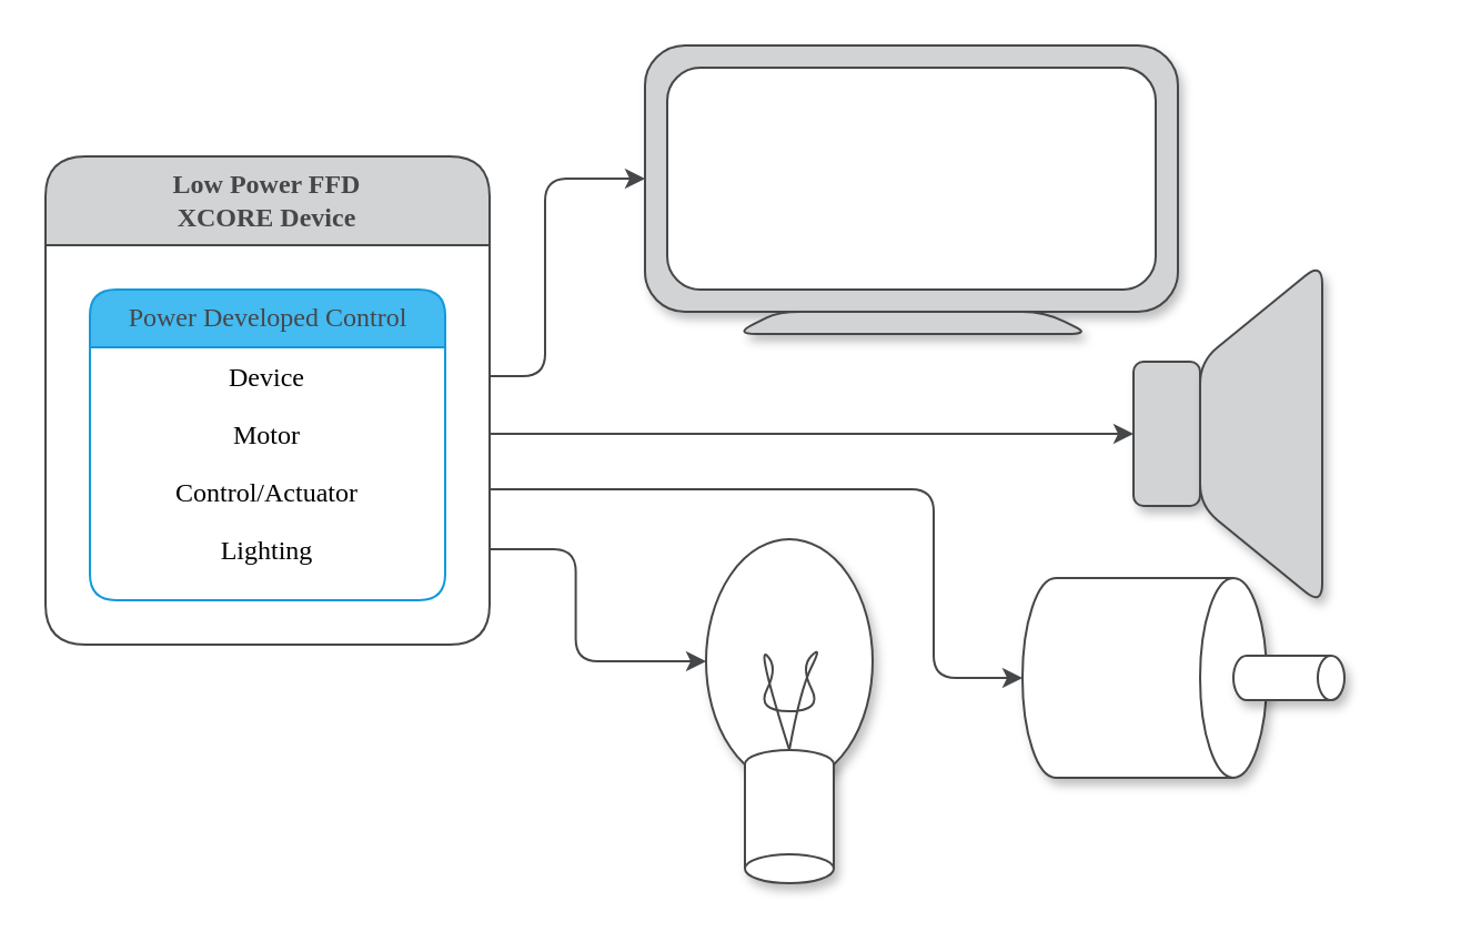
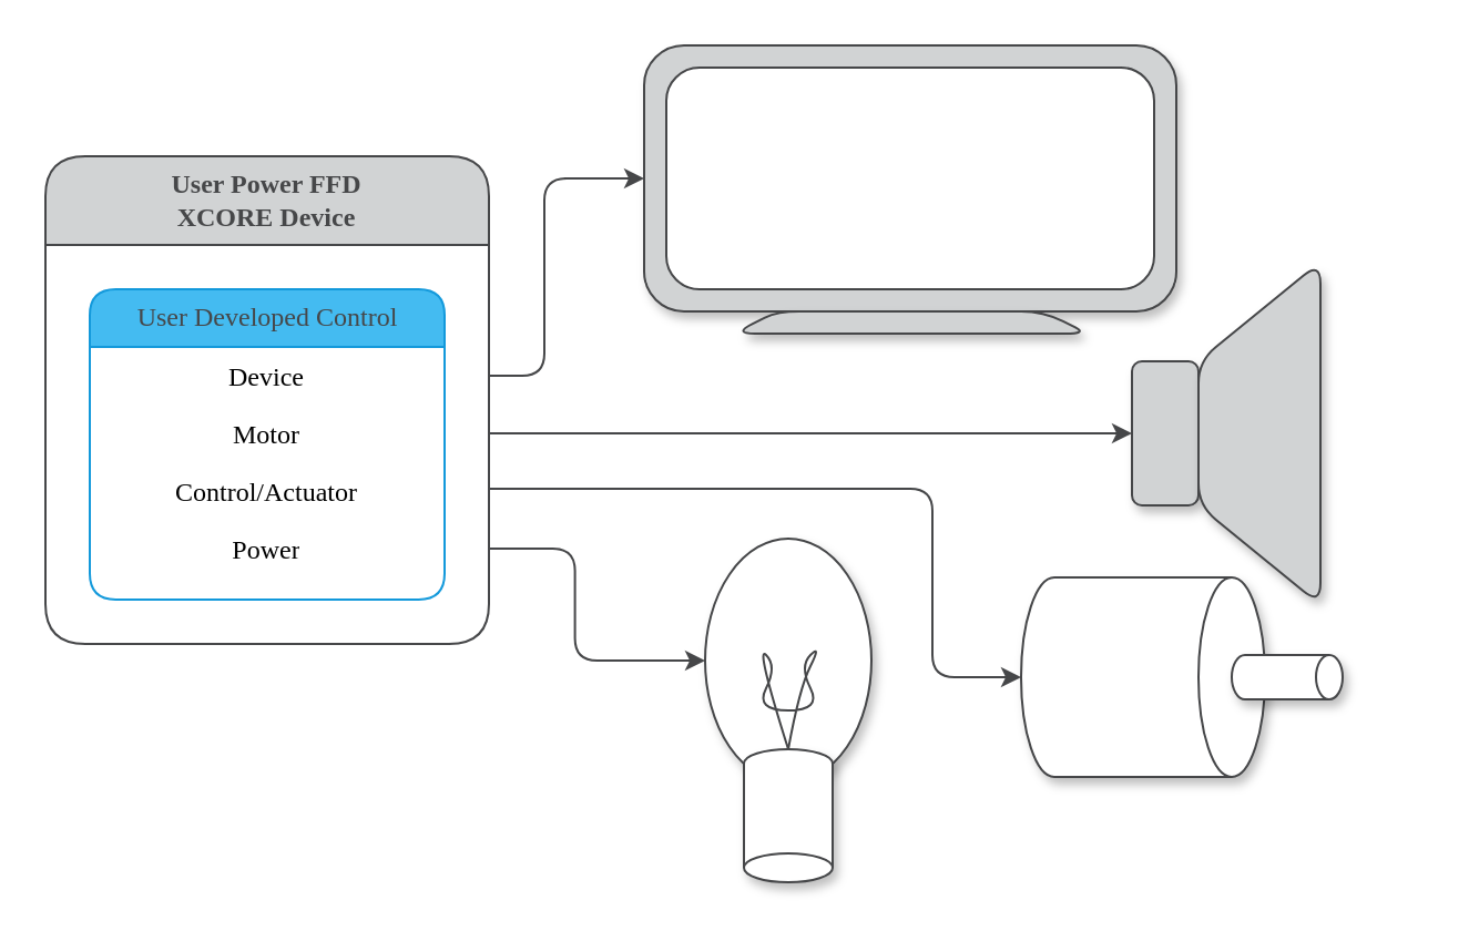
  <mxCell id="0" />
  <mxCell id="1" parent="0" />
  <mxCell id="2" value="" style="ellipse;whiteSpace=wrap;html=1;rotation=90;labelBackgroundColor=none;fillColor=#FFFFFF;strokeColor=#464749;fontColor=#464749;rounded=1;shadow=1;fontFamily=Arial Nova Light;" vertex="1" parent="1"><mxGeometry x="300" y="260" width="110" height="75" as="geometry" /></mxCell>
  <mxCell id="3" value="" style="rounded=1;whiteSpace=wrap;html=1;fontSize=16;labelBackgroundColor=none;fillColor=#D1D3D4;strokeColor=#464749;fontColor=#464749;shadow=1;fontFamily=Arial Nova Light;" vertex="1" parent="1"><mxGeometry x="510" y="162.5" width="30" height="65" as="geometry" /></mxCell>
  <mxCell id="4" value="" style="shape=trapezoid;perimeter=trapezoidPerimeter;whiteSpace=wrap;html=1;fixedSize=1;fontSize=16;rotation=-90;size=45;labelBackgroundColor=none;fillColor=#D1D3D4;strokeColor=#464749;fontColor=#464749;rounded=1;shadow=1;fontFamily=Arial Nova Light;" vertex="1" parent="1"><mxGeometry x="490" y="167.5" width="155" height="55" as="geometry" /></mxCell>
  <mxCell id="5" style="edgeStyle=orthogonalEdgeStyle;rounded=1;orthogonalLoop=1;jettySize=auto;html=1;labelBackgroundColor=none;strokeColor=#464749;fontColor=default;fontFamily=Arial Nova Light;entryX=0;entryY=0.5;entryDx=0;entryDy=0;exitX=1;exitY=0.5;exitDx=0;exitDy=0;" edge="1" parent="1" source="19" target="3"><mxGeometry relative="1" as="geometry"><mxPoint x="249.48" y="180.012" as="sourcePoint" /><mxPoint x="440" y="195" as="targetPoint" /></mxGeometry></mxCell>
  <mxCell id="6" style="edgeStyle=orthogonalEdgeStyle;rounded=1;orthogonalLoop=1;jettySize=auto;html=1;endArrow=classic;endFill=1;strokeWidth=1;startArrow=none;startFill=0;labelBackgroundColor=none;strokeColor=#464749;fontColor=default;fontFamily=Arial Nova Light;entryX=0.5;entryY=1;entryDx=0;entryDy=0;entryPerimeter=0;exitX=1;exitY=0.5;exitDx=0;exitDy=0;" edge="1" parent="1" source="20" target="9"><mxGeometry relative="1" as="geometry"><Array as="points"><mxPoint x="200" y="220" /><mxPoint x="420" y="220" /><mxPoint x="420" y="305" /></Array><mxPoint x="370" y="310" as="targetPoint" /><mxPoint x="240" y="230" as="sourcePoint" /></mxGeometry></mxCell>
  <mxCell id="7" style="edgeStyle=orthogonalEdgeStyle;rounded=1;orthogonalLoop=1;jettySize=auto;html=1;exitX=1;exitY=0.5;exitDx=0;exitDy=0;entryX=0.5;entryY=1;entryDx=0;entryDy=0;startArrow=none;startFill=0;endArrow=classic;endFill=1;strokeWidth=1;labelBackgroundColor=none;strokeColor=#464749;fontColor=default;fontFamily=Arial Nova Light;" edge="1" parent="1" source="21" target="2"><mxGeometry relative="1" as="geometry"><mxPoint x="250" y="264.625" as="sourcePoint" /></mxGeometry></mxCell>
  <mxCell id="8" style="edgeStyle=orthogonalEdgeStyle;rounded=1;orthogonalLoop=1;jettySize=auto;html=1;exitX=1;exitY=0.5;exitDx=0;exitDy=0;entryX=0;entryY=0.5;entryDx=0;entryDy=0;startArrow=none;startFill=0;endArrow=classic;endFill=1;strokeWidth=1;labelBackgroundColor=none;strokeColor=#464749;fontColor=default;fontFamily=Arial Nova Light;" edge="1" parent="1" source="18" target="13"><mxGeometry relative="1" as="geometry"><mxPoint x="248.18" y="149.667" as="sourcePoint" /></mxGeometry></mxCell>
  <mxCell id="9" value="" style="shape=cylinder3;whiteSpace=wrap;html=1;boundedLbl=1;backgroundOutline=1;size=15;rotation=90;labelBackgroundColor=none;fillColor=#FFFFFF;strokeColor=#464749;fontColor=#464749;rounded=1;shadow=1;fontFamily=Arial Nova Light;" vertex="1" parent="1"><mxGeometry x="470" y="250" width="90" height="110" as="geometry" /></mxCell>
  <mxCell id="10" value="" style="shape=cylinder3;whiteSpace=wrap;html=1;boundedLbl=1;backgroundOutline=1;size=6;rotation=90;labelBackgroundColor=none;fillColor=#FFFFFF;strokeColor=#464749;fontColor=#464749;rounded=1;shadow=1;fontFamily=Arial Nova Light;" vertex="1" parent="1"><mxGeometry x="570" y="280" width="20" height="50" as="geometry" /></mxCell>
  <mxCell id="11" value="" style="shape=cylinder3;whiteSpace=wrap;html=1;boundedLbl=1;backgroundOutline=1;size=6.5;rotation=-180;labelBackgroundColor=none;fillColor=#FFFFFF;strokeColor=#464749;fontColor=#464749;rounded=1;shadow=1;fontFamily=Arial Nova Light;" vertex="1" parent="1"><mxGeometry x="335" y="337.5" width="40" height="60" as="geometry" /></mxCell>
  <mxCell id="12" value="" style="curved=1;endArrow=none;html=1;rounded=1;exitX=0.5;exitY=1;exitDx=0;exitDy=0;exitPerimeter=0;entryX=0.5;entryY=1;entryDx=0;entryDy=0;entryPerimeter=0;endFill=0;labelBackgroundColor=none;strokeColor=#464749;fontColor=default;shadow=0;fontFamily=Arial Nova Light;" edge="1" parent="1" source="11" target="11"><mxGeometry width="50" height="50" relative="1" as="geometry"><mxPoint x="190" y="380" as="sourcePoint" /><mxPoint x="240" y="330" as="targetPoint" /><Array as="points"><mxPoint x="340" y="290" /><mxPoint x="350" y="300" /><mxPoint x="340" y="320" /><mxPoint x="370" y="320" /><mxPoint x="360" y="300" /><mxPoint x="370" y="290" /><mxPoint x="360" y="310" /></Array></mxGeometry></mxCell>
  <mxCell id="13" value="" style="rounded=1;whiteSpace=wrap;html=1;labelBackgroundColor=none;fillColor=#D1D3D4;strokeColor=#464749;fontColor=#464749;shadow=1;fontFamily=Arial Nova Light;" vertex="1" parent="1"><mxGeometry x="290" y="20" width="240" height="120" as="geometry" /></mxCell>
  <mxCell id="14" value="" style="rounded=1;whiteSpace=wrap;html=1;labelBackgroundColor=none;fillColor=#FFFFFF;strokeColor=#464749;fontColor=#464749;shadow=0;fontFamily=Arial Nova Light;" vertex="1" parent="1"><mxGeometry x="300" y="30" width="220" height="100" as="geometry" /></mxCell>
  <mxCell id="15" value="" style="shape=trapezoid;perimeter=trapezoidPerimeter;whiteSpace=wrap;html=1;fixedSize=1;fontSize=16;rotation=0;size=20;labelBackgroundColor=none;fillColor=#D1D3D4;strokeColor=#464749;fontColor=#464749;rounded=1;shadow=1;fontFamily=Arial Nova Light;" vertex="1" parent="1"><mxGeometry x="330" y="140" width="160" height="10" as="geometry" /></mxCell>
- <mxCell id="16" value="Low Power FFD&lt;br&gt;XCORE Device" style="swimlane;whiteSpace=wrap;html=1;shadow=0;strokeColor=#464749;fontFamily=Arial Nova Light;fontColor=#464749;fillColor=#D1D3D4;rounded=1;fontStyle=1;startSize=40;swimlaneFillColor=default;" vertex="1" parent="1"><mxGeometry x="20" y="70" width="200" height="220" as="geometry" /></mxCell>
- <mxCell id="17" value="Power Developed Control" style="swimlane;html=1;fontStyle=0;childLayout=stackLayout;horizontal=1;startSize=26;fillColor=#44BBF1;horizontalStack=0;resizeParent=1;resizeLast=0;collapsible=1;marginBottom=0;swimlaneFillColor=#ffffff;align=center;rounded=1;shadow=0;comic=0;labelBackgroundColor=none;strokeWidth=1;fontFamily=Arial Nova Light;fontSize=12;strokeColor=#1399DB;fontColor=#464749;" vertex="1" parent="16"><mxGeometry x="20" y="60" width="160" height="140" as="geometry" /></mxCell>
+ <mxCell id="16" value="User Power FFD&lt;br&gt;XCORE Device" style="swimlane;whiteSpace=wrap;html=1;shadow=0;strokeColor=#464749;fontFamily=Arial Nova Light;fontColor=#464749;fillColor=#D1D3D4;rounded=1;fontStyle=1;startSize=40;swimlaneFillColor=default;" vertex="1" parent="1"><mxGeometry x="20" y="70" width="200" height="220" as="geometry" /></mxCell>
+ <mxCell id="17" value="User Developed Control" style="swimlane;html=1;fontStyle=0;childLayout=stackLayout;horizontal=1;startSize=26;fillColor=#44BBF1;horizontalStack=0;resizeParent=1;resizeLast=0;collapsible=1;marginBottom=0;swimlaneFillColor=#ffffff;align=center;rounded=1;shadow=0;comic=0;labelBackgroundColor=none;strokeWidth=1;fontFamily=Arial Nova Light;fontSize=12;strokeColor=#1399DB;fontColor=#464749;" vertex="1" parent="16"><mxGeometry x="20" y="60" width="160" height="140" as="geometry" /></mxCell>
  <mxCell id="18" value="Device" style="text;html=1;strokeColor=none;fillColor=none;spacingLeft=4;spacingRight=4;whiteSpace=wrap;overflow=hidden;rotatable=0;points=[[0,0.5],[1,0.5]];portConstraint=eastwest;fontFamily=Arial Nova Light;fontStyle=0;align=center;" vertex="1" parent="17"><mxGeometry y="26" width="160" height="26" as="geometry" /></mxCell>
  <mxCell id="19" value="Motor" style="text;html=1;strokeColor=none;fillColor=none;spacingLeft=4;spacingRight=4;whiteSpace=wrap;overflow=hidden;rotatable=0;points=[[0,0.5],[1,0.5]];portConstraint=eastwest;fontFamily=Arial Nova Light;fontStyle=0;align=center;" vertex="1" parent="17"><mxGeometry y="52" width="160" height="26" as="geometry" /></mxCell>
  <mxCell id="20" value="Control/Actuator" style="text;html=1;strokeColor=none;fillColor=none;spacingLeft=4;spacingRight=4;whiteSpace=wrap;overflow=hidden;rotatable=0;points=[[0,0.5],[1,0.5]];portConstraint=eastwest;fontFamily=Arial Nova Light;fontStyle=0;align=center;" vertex="1" parent="17"><mxGeometry y="78" width="160" height="26" as="geometry" /></mxCell>
- <mxCell id="21" value="Lighting" style="text;html=1;strokeColor=none;fillColor=none;spacingLeft=4;spacingRight=4;whiteSpace=wrap;overflow=hidden;rotatable=0;points=[[0,0.5],[1,0.5]];portConstraint=eastwest;fontFamily=Arial Nova Light;fontStyle=0;align=center;" vertex="1" parent="17"><mxGeometry y="104" width="160" height="26" as="geometry" /></mxCell>
+ <mxCell id="21" value="Power" style="text;html=1;strokeColor=none;fillColor=none;spacingLeft=4;spacingRight=4;whiteSpace=wrap;overflow=hidden;rotatable=0;points=[[0,0.5],[1,0.5]];portConstraint=eastwest;fontFamily=Arial Nova Light;fontStyle=0;align=center;" vertex="1" parent="17"><mxGeometry y="104" width="160" height="26" as="geometry" /></mxCell>
